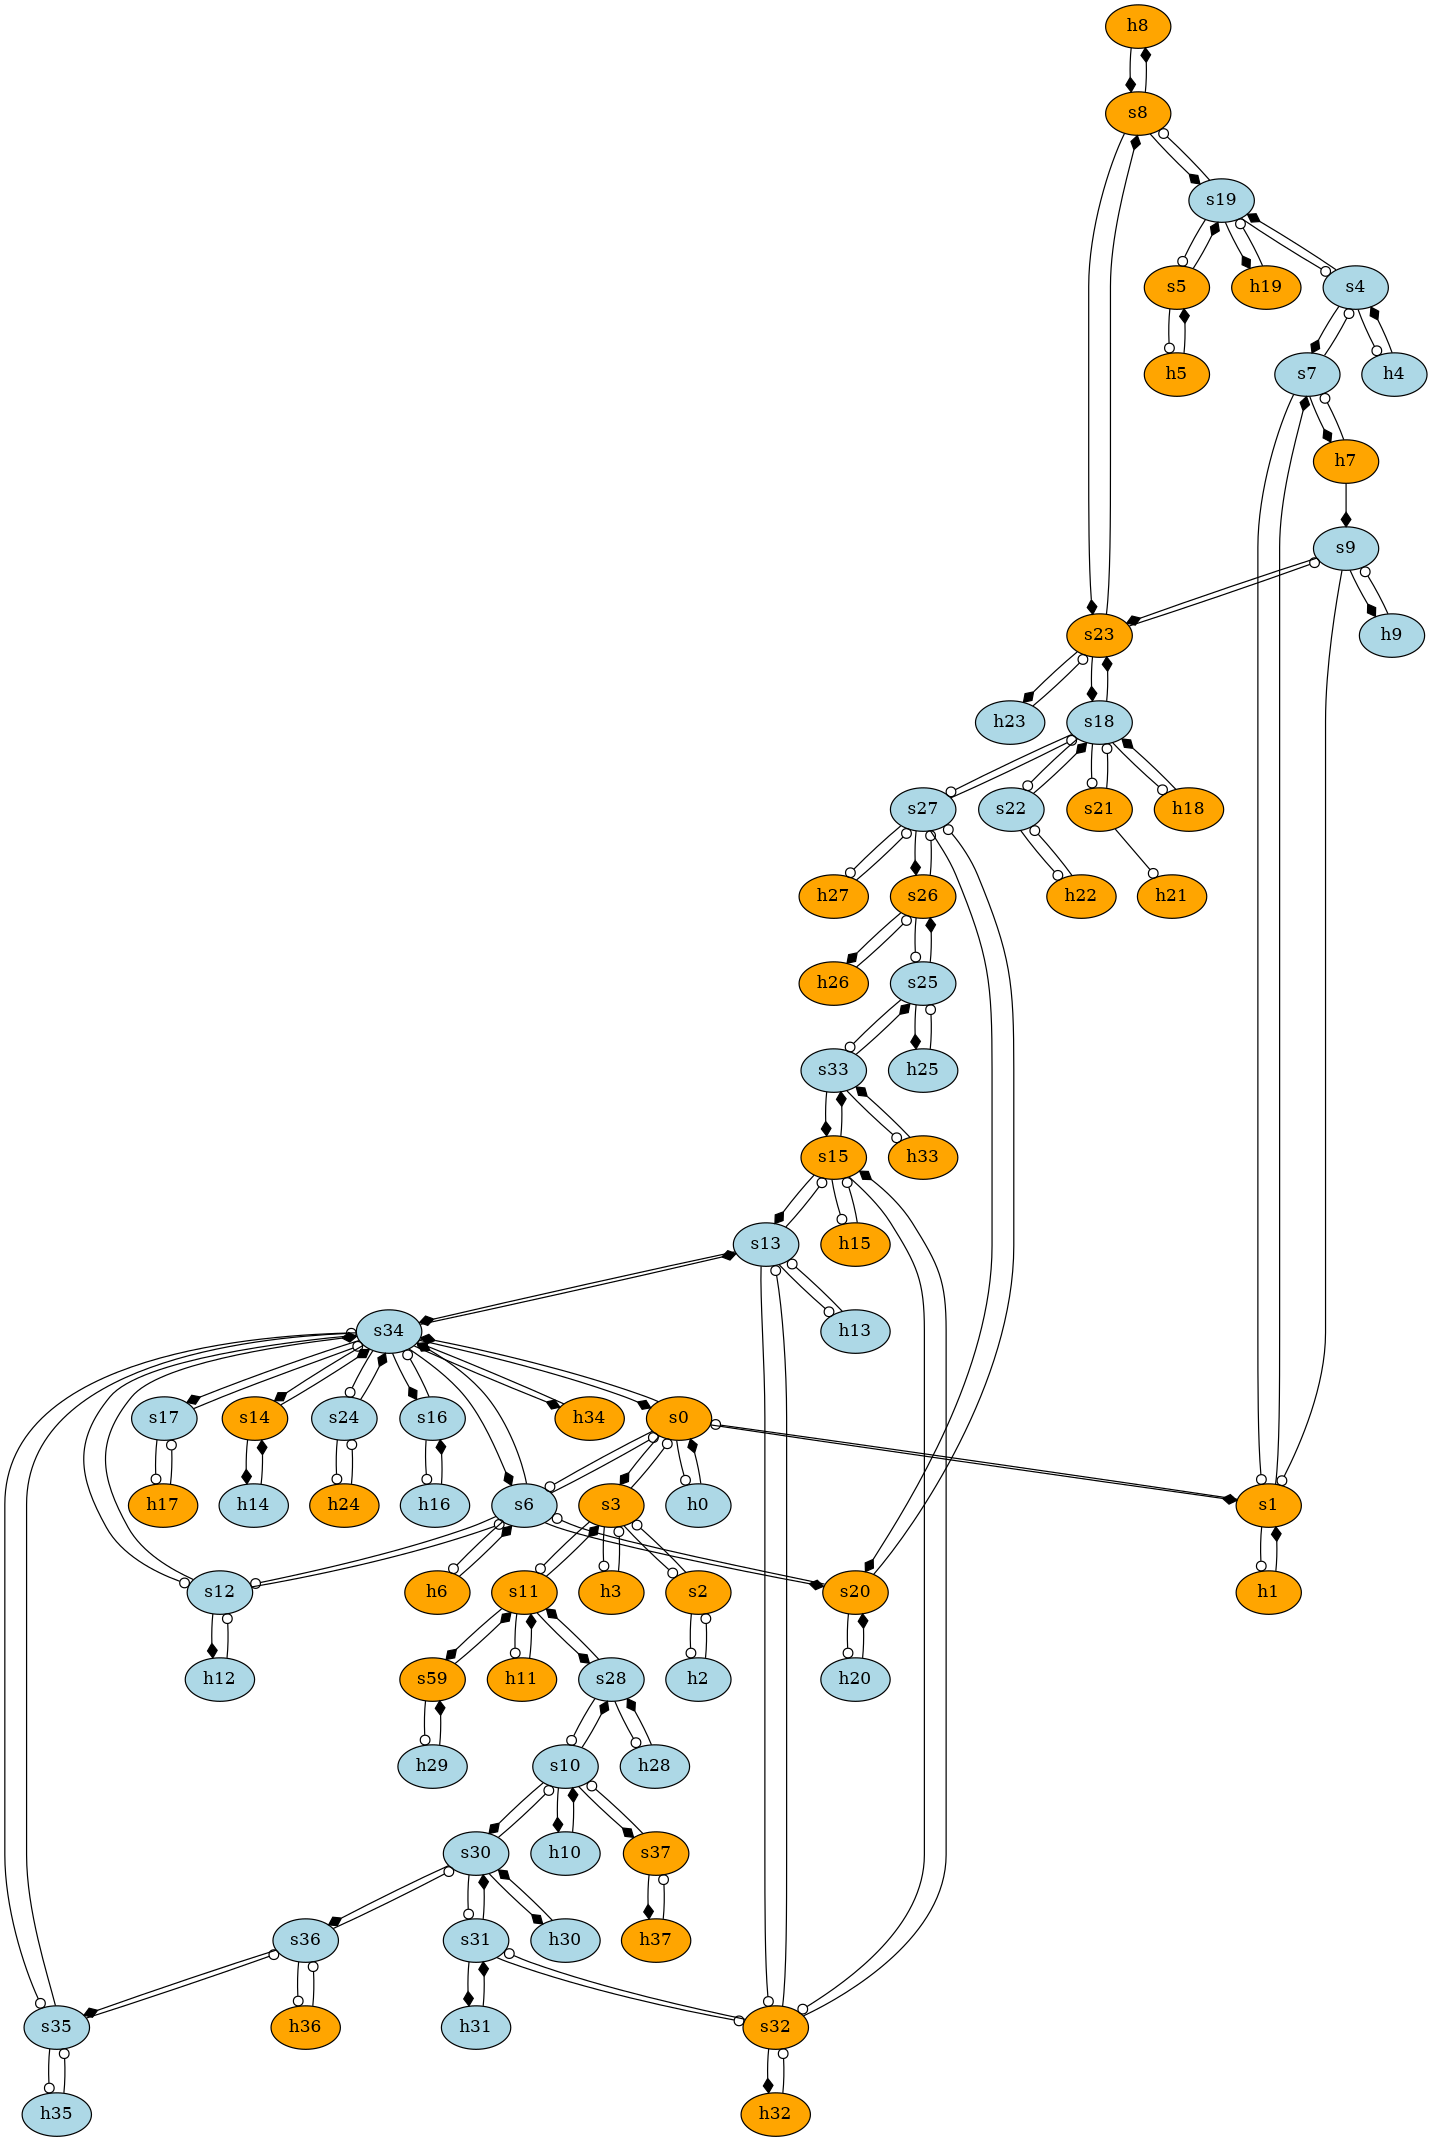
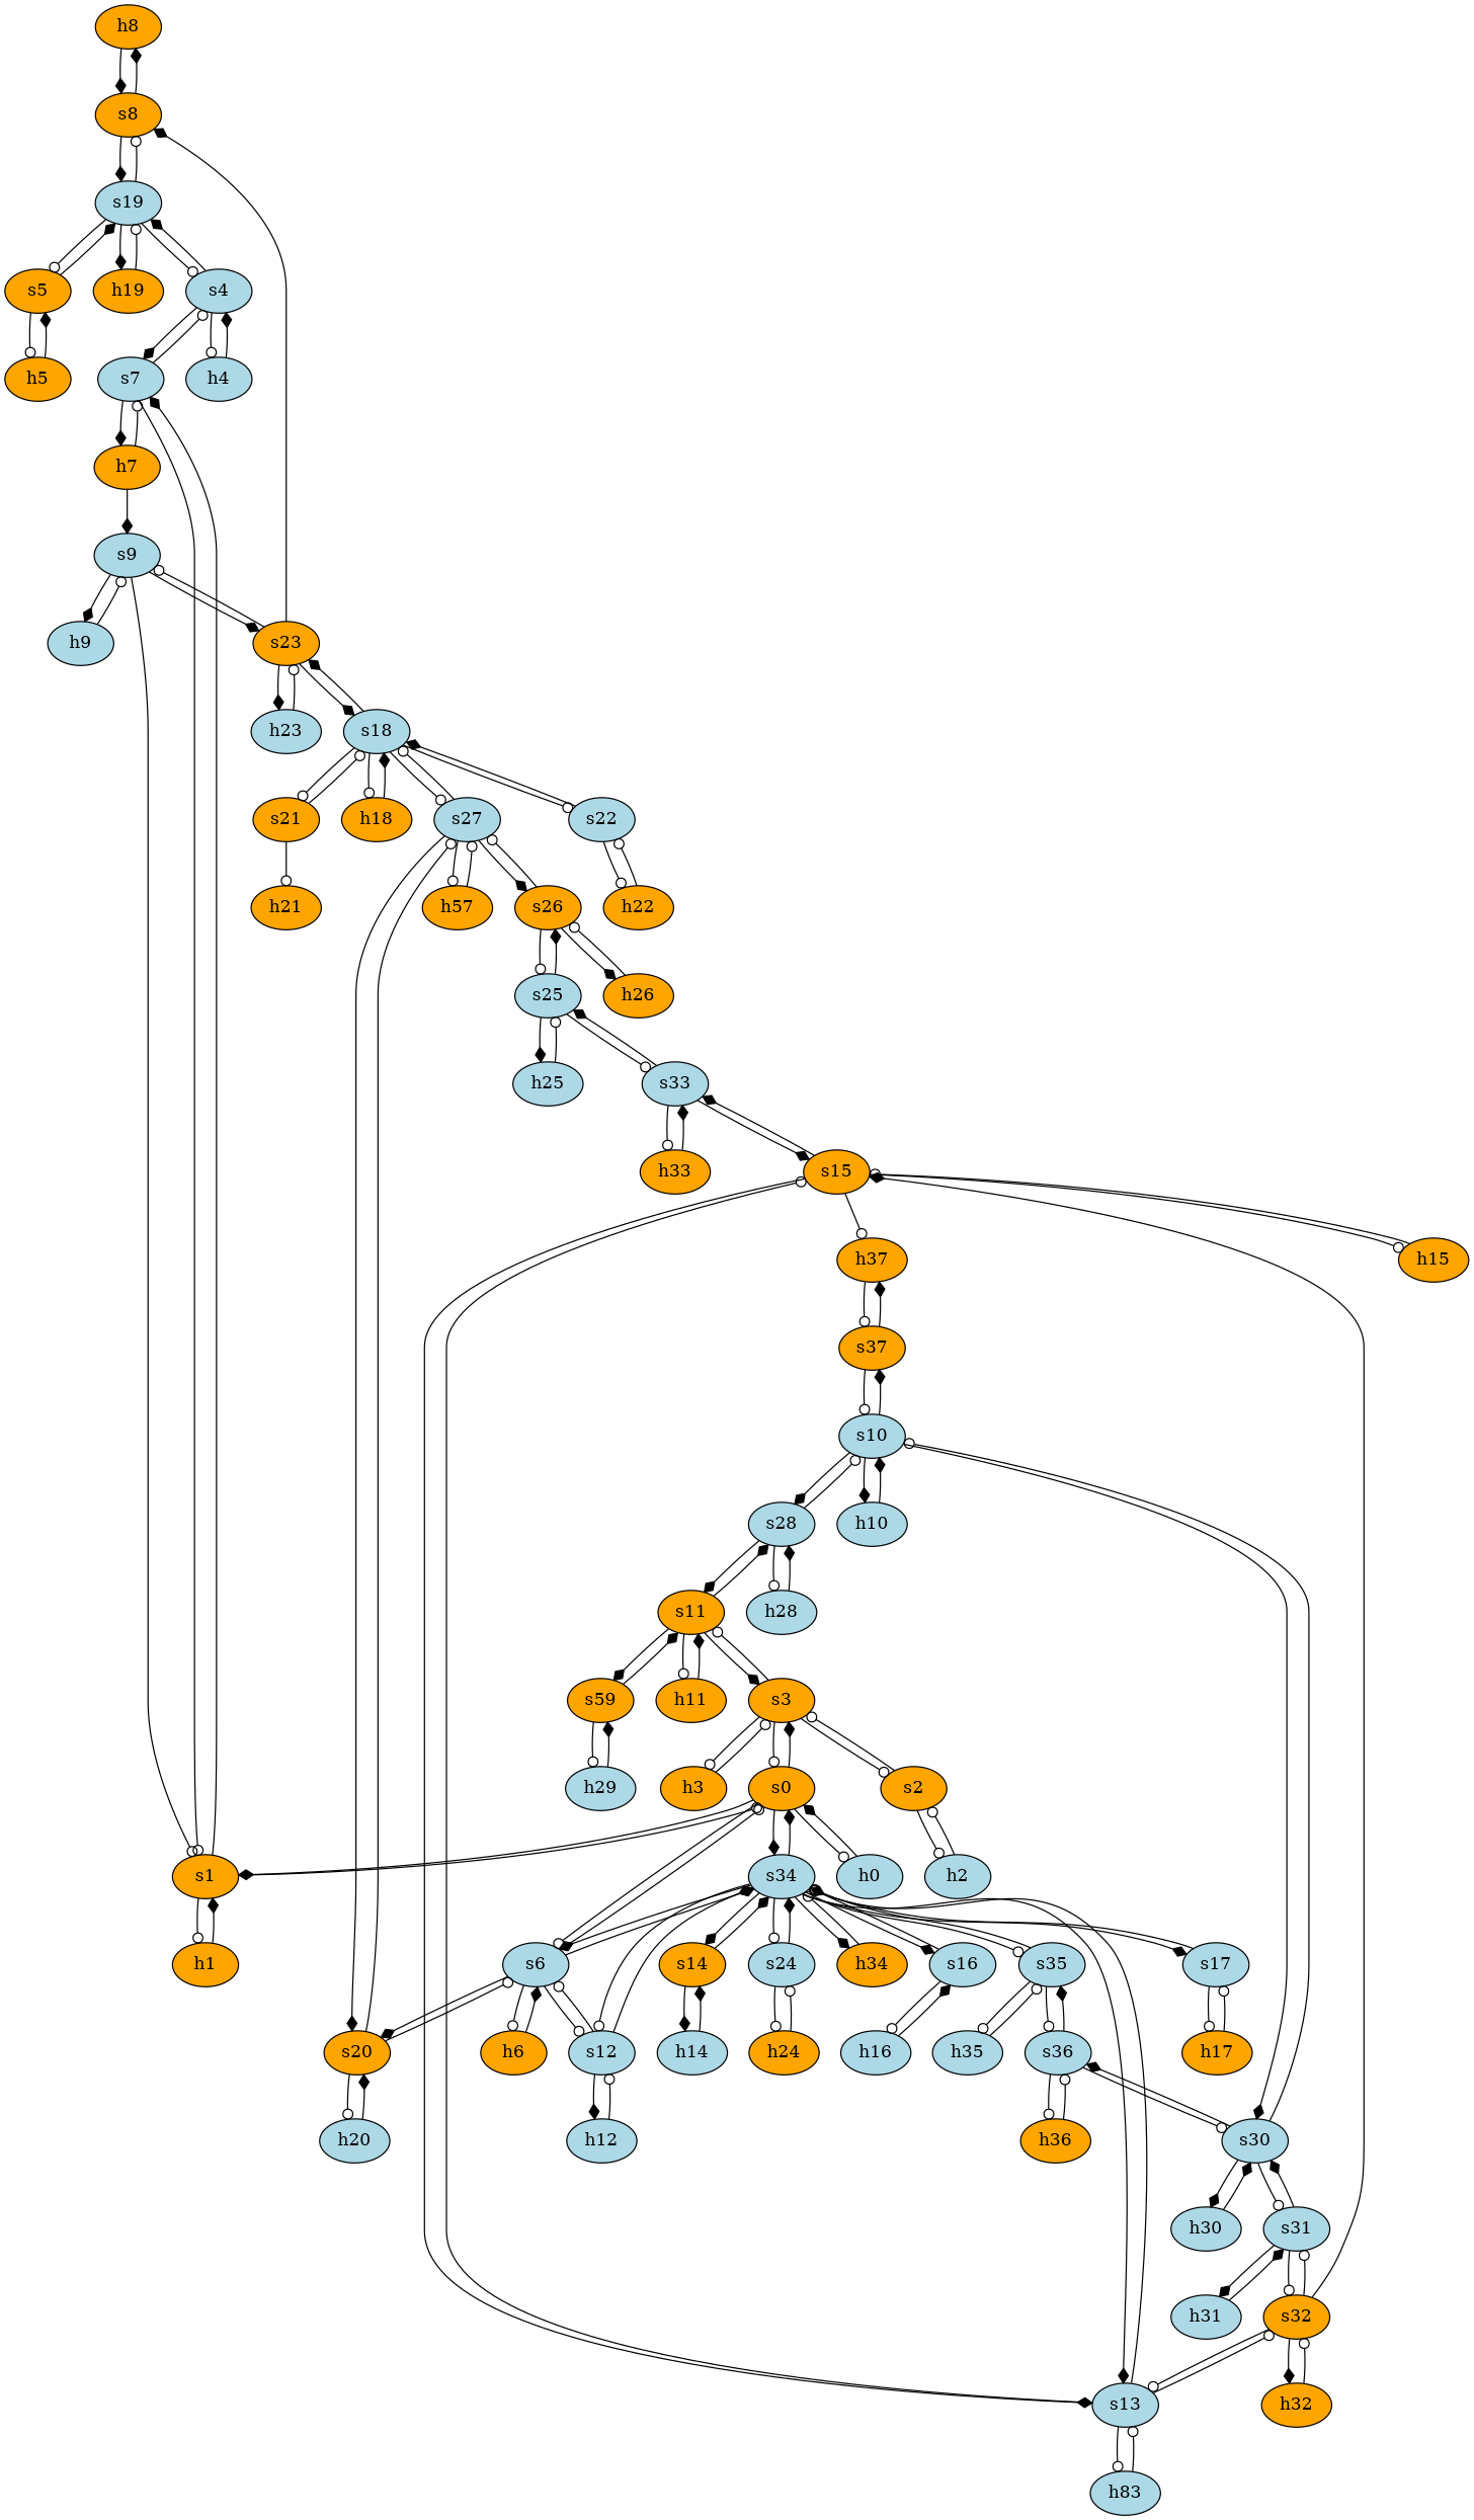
  strict digraph {
    node [fillcolor=lightblue style=filled type=host]
    edge [arrowhead=odot capacity="1Gbps" cost=1 dst_port=1 src_port=1]
    h8 [fillcolor=orange ip="111.0.8.8" mac="00:00:00:00:8:8"]
    s8 [fillcolor=orange type=switch]
    s23 [fillcolor=orange type=switch]
    s19 [type=switch]
    s9 [type=switch]
    h23 [ip="111.0.23.23" mac="00:00:00:00:23:23"]
    s18 [type=switch]
    s4 [type=switch]
    s5 [fillcolor=orange type=switch]
    h19 [fillcolor=orange ip="111.0.19.19" mac="00:00:00:00:19:19"]
    h9 [ip="111.0.9.9" mac="00:00:00:00:9:9"]
    s1 [fillcolor=orange type=switch]
    s0 [fillcolor=orange type=switch]
    h1 [fillcolor=orange ip="111.0.1.1" mac="00:00:00:00:1:1"]
    s7 [type=switch]
    h26 [fillcolor=orange ip="111.0.26.26" mac="00:00:00:00:26:26"]
    s26 [fillcolor=orange type=switch]
    s27 [type=switch]
    s25 [type=switch]
    s20 [fillcolor=orange type=switch]
-   h27 [fillcolor=orange ip="111.0.27.27" mac="00:00:00:00:27:27"]
+   h27 [fillcolor=orange ip="111.0.27.27" mac="00:00:00:00:27:27" label=h57]
    s33 [type=switch]
    h25 [ip="111.0.25.25" mac="00:00:00:00:25:25"]
    h2 [ip="111.0.2.2" mac="00:00:00:00:2:2"]
    s2 [fillcolor=orange type=switch]
    s3 [fillcolor=orange type=switch]
    h3 [fillcolor=orange ip="111.0.3.3" mac="00:00:00:00:3:3"]
    s11 [fillcolor=orange type=switch]
    h0 [ip="111.0.0.0" mac="00:00:00:00:0:0"]
    s6 [type=switch]
    s34 [type=switch]
    n32 [fillcolor=orange label=s59 type=switch]
    s28 [type=switch]
    h11 [fillcolor=orange ip="111.0.11.11" mac="00:00:00:00:11:11"]
    h6 [fillcolor=orange ip="111.0.6.6" mac="00:00:00:00:6:6"]
    s12 [type=switch]
    s35 [type=switch]
    s13 [type=switch]
    s17 [type=switch]
    s14 [fillcolor=orange type=switch]
    s24 [type=switch]
    s16 [type=switch]
    h34 [fillcolor=orange ip="111.0.34.34" mac="00:00:00:00:34:34"]
    h7 [fillcolor=orange ip="111.0.7.7" mac="00:00:00:00:7:7"]
    h20 [ip="111.0.20.20" mac="00:00:00:00:20:20"]
    h12 [ip="111.0.12.12" mac="00:00:00:00:12:12"]
    h4 [ip="111.0.4.4" mac="00:00:00:00:4:4"]
    h5 [fillcolor=orange ip="111.0.5.5" mac="00:00:00:00:5:5"]
    s22 [type=switch]
    s21 [fillcolor=orange type=switch]
    h18 [fillcolor=orange ip="111.0.18.18" mac="00:00:00:00:18:18"]
    h22 [fillcolor=orange ip="111.0.22.22" mac="00:00:00:00:22:22"]
    h21 [fillcolor=orange ip="111.0.21.21" mac="00:00:00:00:21:21"]
    h29 [ip="111.0.29.29" mac="00:00:00:00:29:29"]
    h28 [ip="111.0.28.28" mac="00:00:00:00:28:28"]
    s10 [type=switch]
    s30 [type=switch]
    s37 [fillcolor=orange type=switch]
    h10 [ip="111.0.10.10" mac="00:00:00:00:10:10"]
    s36 [type=switch]
    h35 [ip="111.0.35.35" mac="00:00:00:00:35:35"]
    s32 [fillcolor=orange type=switch]
    s15 [fillcolor=orange type=switch]
-   h13 [ip="111.0.13.13" mac="00:00:00:00:13:13"]
+   h13 [ip="111.0.13.13" mac="00:00:00:00:13:13" label=h83]
    h17 [fillcolor=orange ip="111.0.17.17" mac="00:00:00:00:17:17"]
    h14 [ip="111.0.14.14" mac="00:00:00:00:14:14"]
    h24 [fillcolor=orange ip="111.0.24.24" mac="00:00:00:00:24:24"]
    h16 [ip="111.0.16.16" mac="00:00:00:00:16:16"]
    h36 [fillcolor=orange ip="111.0.36.36" mac="00:00:00:00:36:36"]
    s31 [type=switch]
    h30 [ip="111.0.30.30" mac="00:00:00:00:30:30"]
    h32 [fillcolor=orange ip="111.0.32.32" mac="00:00:00:00:32:32"]
    h15 [fillcolor=orange ip="111.0.15.15" mac="00:00:00:00:15:15"]
    h31 [ip="111.0.31.31" mac="00:00:00:00:31:31"]
    h37 [fillcolor=orange ip="111.0.37.37" mac="00:00:00:00:37:37"]
    h33 [fillcolor=orange ip="111.0.33.33" mac="00:00:00:00:33:33"]
    h8 -> s8 [arrowhead=diamond]
    s8 -> h8 [arrowhead=diamond]
-   s8 -> s23 [arrowhead=diamond dst_port=2 src_port=3]
    s8 -> s19 [arrowhead=diamond dst_port=4 src_port=2]
    s23 -> s8 [arrowhead=diamond dst_port=3 src_port=2]
    s23 -> s9 [dst_port=5 src_port=4]
    s23 -> h23 [arrowhead=diamond]
    s23 -> s18 [arrowhead=diamond dst_port=5 src_port=5]
    s19 -> s8 [dst_port=2 src_port=4]
    s19 -> s4 [dst_port=2 src_port=2]
    s19 -> s5 [dst_port=2 src_port=3]
    s19 -> h19 [arrowhead=diamond]
    s9 -> s23 [arrowhead=diamond dst_port=4 src_port=5]
    s9 -> h9 [arrowhead=diamond]
    s9 -> s1 [dst_port=6 src_port=3]
    h23 -> s23
    s18 -> s23 [arrowhead=diamond dst_port=5 src_port=5]
    s18 -> s27 [dst_port=2 src_port=2]
    s18 -> s22 [dst_port=2 src_port=4]
    s18 -> s21 [dst_port=2 src_port=3]
    s18 -> h18
    s4 -> s19 [arrowhead=diamond dst_port=2 src_port=2]
    s4 -> s7 [arrowhead=diamond dst_port=5 src_port=4]
    s4 -> h4
    s5 -> s19 [arrowhead=diamond dst_port=3 src_port=2]
    s5 -> h5
    h19 -> s19
    h9 -> s9
    s1 -> s0 [dst_port=4 src_port=4]
    s1 -> h1
    s1 -> s7 [arrowhead=diamond dst_port=3 src_port=8]
    s0 -> s1 [arrowhead=diamond dst_port=4 src_port=4]
    s0 -> s3 [arrowhead=diamond dst_port=3 src_port=7]
    s0 -> h0
    s0 -> s6 [dst_port=2 src_port=8]
    s0 -> s34 [arrowhead=diamond dst_port=2 src_port=5]
    h1 -> s1 [arrowhead=diamond]
    s7 -> s4 [dst_port=4 src_port=5]
    s7 -> s1 [dst_port=8 src_port=3]
    s7 -> h7 [arrowhead=diamond]
    h26 -> s26
    s26 -> h26 [arrowhead=diamond]
    s26 -> s27 [dst_port=4 src_port=3]
    s26 -> s25 [dst_port=3 src_port=2]
    s27 -> s18 [dst_port=2 src_port=2]
    s27 -> s26 [arrowhead=diamond dst_port=3 src_port=4]
    s27 -> s20 [arrowhead=diamond dst_port=3 src_port=3]
    s27 -> h27
    s25 -> s26 [arrowhead=diamond dst_port=2 src_port=3]
    s25 -> s33 [dst_port=3 src_port=2]
    s25 -> h25 [arrowhead=diamond]
    s20 -> s27 [dst_port=3 src_port=3]
    s20 -> s6 [dst_port=3 src_port=2]
    s20 -> h20
    h27 -> s27
    s33 -> s25 [arrowhead=diamond dst_port=2 src_port=3]
    s33 -> s15 [arrowhead=diamond dst_port=4 src_port=2]
    s33 -> h33
    h25 -> s25
    h2 -> s2
    s2 -> h2
    s2 -> s3 [dst_port=4 src_port=2]
    s3 -> s0 [dst_port=7 src_port=3]
    s3 -> s2 [dst_port=2 src_port=4]
    s3 -> h3
    s3 -> s11 [dst_port=2 src_port=5]
    h3 -> s3
    s11 -> s3 [arrowhead=diamond dst_port=5 src_port=2]
    s11 -> n32 [arrowhead=diamond dst_port=2 src_port=4]
    s11 -> s28 [arrowhead=diamond dst_port=3 src_port=3]
    s11 -> h11
    h0 -> s0 [arrowhead=diamond]
    s6 -> s0 [dst_port=8 src_port=2]
    s6 -> s20 [arrowhead=diamond dst_port=2 src_port=3]
    s6 -> s34 [arrowhead=diamond dst_port=3 src_port=4]
    s6 -> h6
    s6 -> s12 [dst_port=2 src_port=5]
    s34 -> s0 [arrowhead=diamond dst_port=5 src_port=2]
    s34 -> s6 [arrowhead=diamond dst_port=4 src_port=3]
    s34 -> s12 [dst_port=3 src_port=4]
    s34 -> s35 [dst_port=2 src_port=10]
    s34 -> s13 [arrowhead=diamond dst_port=3 src_port=5]
    s34 -> s17 [arrowhead=diamond dst_port=2 src_port=8]
    s34 -> s14 [arrowhead=diamond dst_port=2 src_port=6]
    s34 -> s24 [dst_port=2 src_port=9]
    s34 -> s16 [arrowhead=diamond dst_port=2 src_port=7]
    s34 -> h34 [arrowhead=diamond]
    n32 -> s11 [arrowhead=diamond dst_port=4 src_port=2]
    n32 -> h29
    s28 -> s11 [arrowhead=diamond dst_port=3 src_port=3]
    s28 -> h28
    s28 -> s10 [dst_port=2 src_port=2]
    h11 -> s11 [arrowhead=diamond]
    h6 -> s6 [arrowhead=diamond]
    s12 -> s6 [dst_port=5 src_port=2]
    s12 -> s34 [arrowhead=diamond dst_port=4 src_port=3]
    s12 -> h12 [arrowhead=diamond]
    s35 -> s34 [dst_port=10 src_port=2]
    s35 -> s36 [dst_port=3 src_port=3]
    s35 -> h35
    s13 -> s34 [arrowhead=diamond dst_port=5 src_port=3]
    s13 -> s32 [dst_port=2 src_port=2]
    s13 -> s15 [dst_port=2 src_port=4]
    s13 -> h13
    s17 -> s34 [dst_port=8 src_port=2]
    s17 -> h17
    s14 -> s34 [arrowhead=diamond dst_port=6 src_port=2]
    s14 -> h14 [arrowhead=diamond]
    s24 -> s34 [arrowhead=diamond dst_port=9 src_port=2]
    s24 -> h24
    s16 -> s34 [dst_port=7 src_port=2]
    s16 -> h16
    h34 -> s34
    h7 -> s9 [arrowhead=diamond dst_port=3 src_port=6]
    h7 -> s7
    h20 -> s20 [arrowhead=diamond]
    h12 -> s12
    h4 -> s4 [arrowhead=diamond]
    h5 -> s5 [arrowhead=diamond]
    s22 -> s18 [arrowhead=diamond dst_port=4 src_port=2]
    s22 -> h22
    s21 -> s18 [dst_port=3 src_port=2]
    s21 -> h21
    h18 -> s18 [arrowhead=diamond]
    h22 -> s22
    h29 -> n32 [arrowhead=diamond]
    h28 -> s28 [arrowhead=diamond]
    s10 -> s28 [arrowhead=diamond dst_port=2 src_port=2]
    s10 -> s30 [arrowhead=diamond dst_port=2 src_port=4]
    s10 -> s37 [arrowhead=diamond dst_port=2 src_port=3]
    s10 -> h10 [arrowhead=diamond]
    s30 -> s10 [dst_port=4 src_port=2]
    s30 -> s36 [arrowhead=diamond dst_port=2 src_port=3]
    s30 -> s31 [dst_port=2 src_port=4]
    s30 -> h30 [arrowhead=diamond]
    s37 -> s10 [dst_port=3 src_port=2]
    s37 -> h37 [arrowhead=diamond]
    h10 -> s10 [arrowhead=diamond]
    s36 -> s35 [arrowhead=diamond dst_port=3 src_port=3]
    s36 -> s30 [dst_port=3 src_port=2]
    s36 -> h36
    h35 -> s35
    s32 -> s13 [dst_port=2 src_port=2]
    s32 -> s15 [arrowhead=diamond dst_port=3 src_port=3]
    s32 -> s31 [dst_port=3 src_port=4]
    s32 -> h32 [arrowhead=diamond]
    s15 -> s33 [arrowhead=diamond dst_port=2 src_port=4]
    s15 -> s13 [arrowhead=diamond dst_port=4 src_port=2]
-   s15 -> s32 [dst_port=3 src_port=3]
+   s15 -> h37 [dst_port=3 src_port=3]
    s15 -> h15
    h13 -> s13
    h17 -> s17
    h14 -> s14 [arrowhead=diamond]
    h24 -> s24
    h16 -> s16 [arrowhead=diamond]
    h36 -> s36
    s31 -> s30 [arrowhead=diamond dst_port=4 src_port=2]
    s31 -> s32 [dst_port=4 src_port=3]
    s31 -> h31 [arrowhead=diamond]
    h30 -> s30 [arrowhead=diamond]
    h32 -> s32
    h15 -> s15
    h31 -> s31 [arrowhead=diamond]
    h37 -> s37
    h33 -> s33 [arrowhead=diamond]
  }
